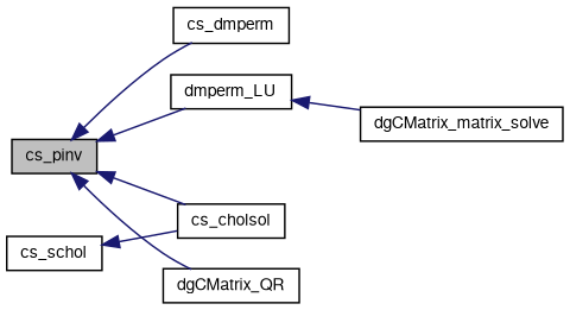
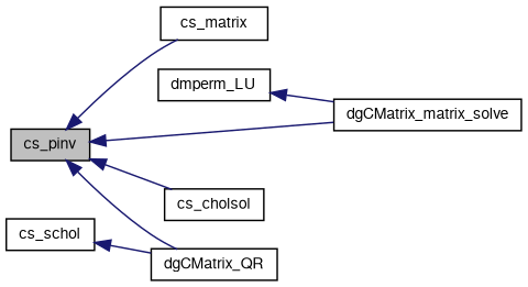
  digraph {
    rankdir=LR
    node [color=black fillcolor=white fontname=FreeSans fontsize=10 shape=record style=filled]
    edge [color=midnightblue dir=back fontname=FreeSans fontsize=10 labelfontname=FreeSans labelfontsize=10 style=solid]
    n1 [fillcolor=grey75 fontcolor=black height=0.2 label=cs_pinv width=0.4]
-   n2 [height=0.2 label=cs_dmperm width=0.4]
+   n2 [height=0.2 label=cs_matrix width=0.4]
    n3 [height=0.2 label=dmperm_LU width=0.4]
    n4 [height=0.2 label=dgCMatrix_QR width=0.4]
    n5 [height=0.2 label=cs_cholsol width=0.4]
    n6 [height=0.2 label=cs_schol width=0.4]
    n7 [height=0.2 label=dgCMatrix_matrix_solve width=0.4]
    n1 -> n2
-   n1 -> n3
+   n1 -> n7
    n1 -> n4
    n1 -> n5
    n3 -> n7
-   n6 -> n5
+   n6 -> n4
  }
